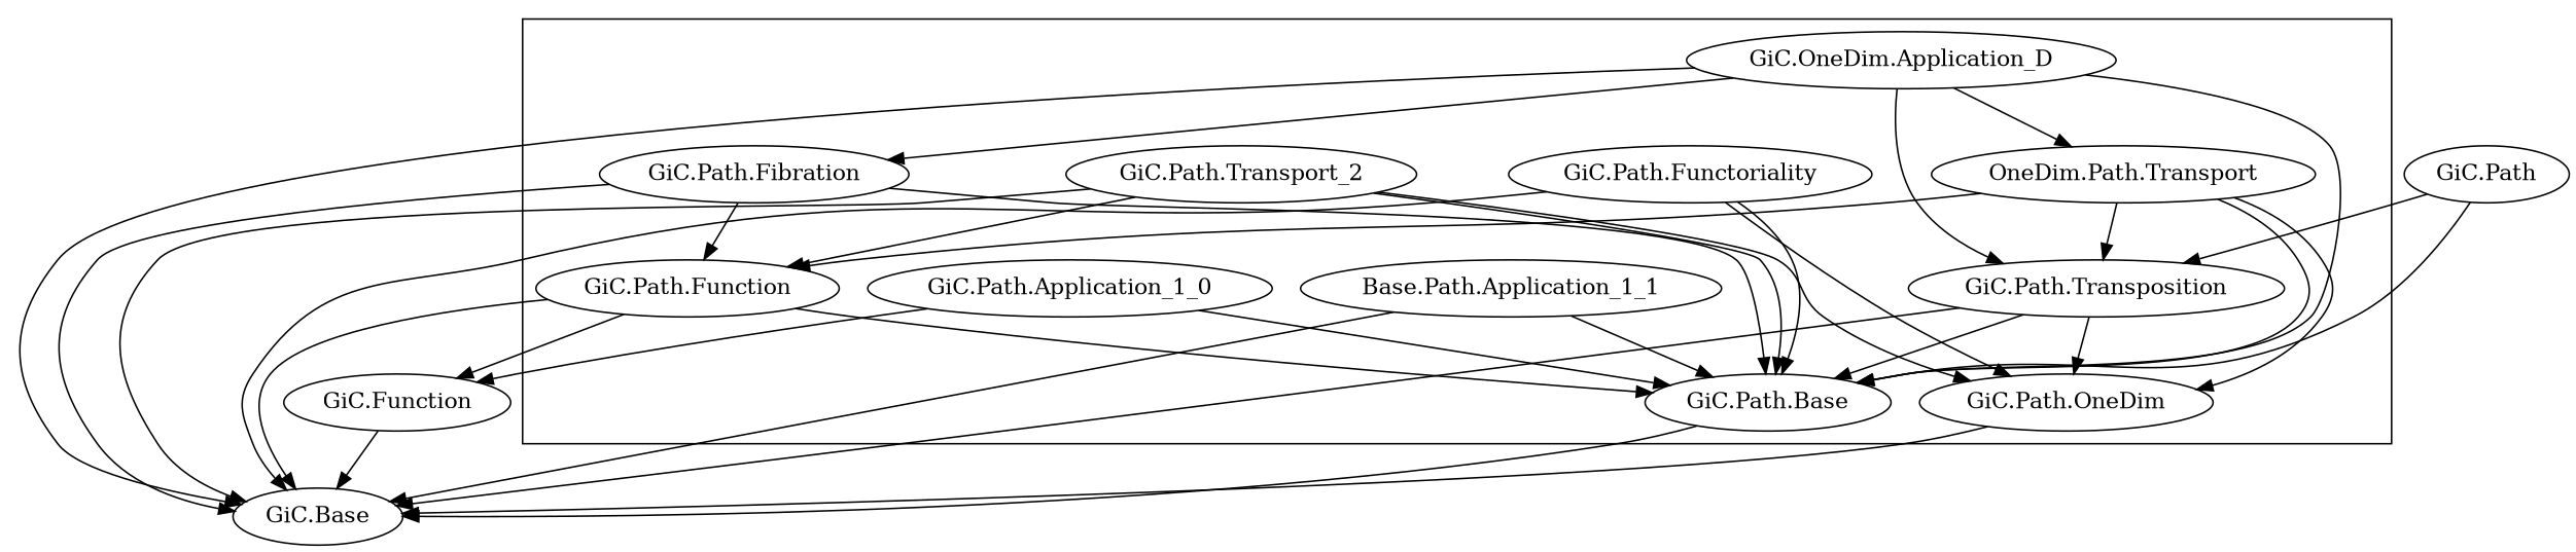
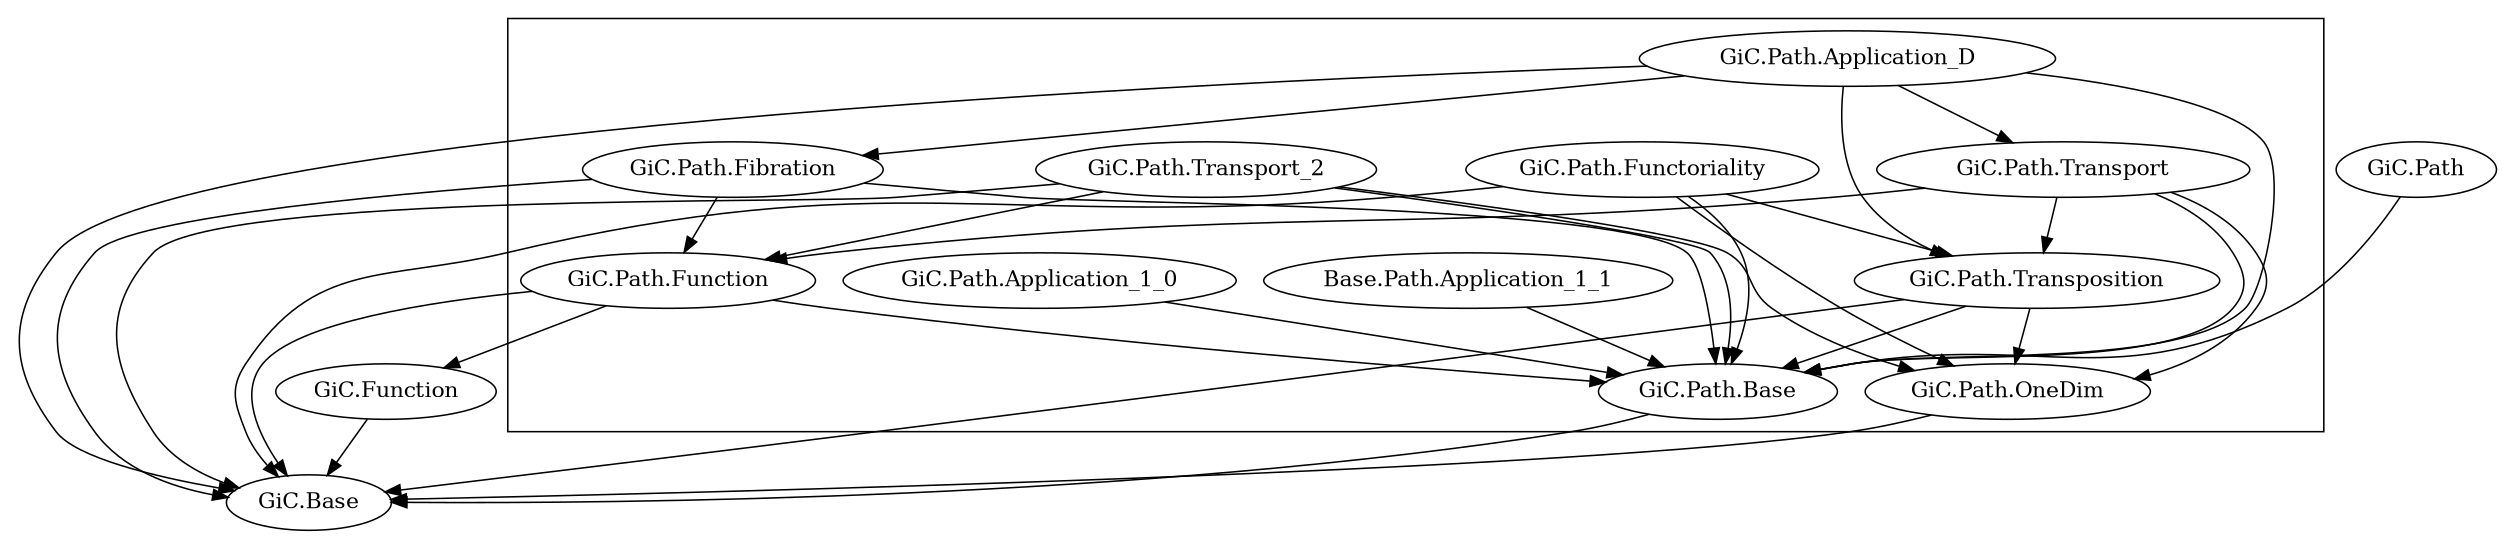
  digraph {
    compound=true
    "GiC.Path.Base"
    "GiC.Path.Function"
    "GiC.Path.OneDim"
    "GiC.Path.Transposition"
    "GiC.Path.Functoriality"
    "GiC.Path.Application_1_0"
    n7 [label="Base.Path.Application_1_1"]
-   "GiC.Path.Transport" [label="OneDim.Path.Transport"]
+   "GiC.Path.Transport"
    "GiC.Path.Fibration"
    "GiC.Path.Transport_2"
-   "GiC.Path.Application_D" [label="GiC.OneDim.Application_D"]
+   "GiC.Path.Application_D"
    "GiC.Base"
    "GiC.Function"
    "GiC.Path"
    subgraph cluster_1 {
      "GiC.Path.Base"
      "GiC.Path.Function"
      "GiC.Path.OneDim"
      "GiC.Path.Transposition"
      "GiC.Path.Functoriality"
      "GiC.Path.Application_1_0"
      n7
      "GiC.Path.Transport"
      "GiC.Path.Fibration"
      "GiC.Path.Transport_2"
      "GiC.Path.Application_D"
    }
    "GiC.Path.Base" -> "GiC.Base"
    "GiC.Path.Function" -> "GiC.Path.Base"
    "GiC.Path.Function" -> "GiC.Base"
    "GiC.Path.Function" -> "GiC.Function"
    "GiC.Path.OneDim" -> "GiC.Base"
    "GiC.Path.Transposition" -> "GiC.Path.Base"
    "GiC.Path.Transposition" -> "GiC.Path.OneDim"
    "GiC.Path.Transposition" -> "GiC.Base"
    "GiC.Path.Functoriality" -> "GiC.Path.Base"
    "GiC.Path.Functoriality" -> "GiC.Path.OneDim"
-   "GiC.Path" -> "GiC.Path.Transposition"
+   "GiC.Path.Functoriality" -> "GiC.Path.Transposition"
    "GiC.Path.Functoriality" -> "GiC.Base"
    "GiC.Path.Application_1_0" -> "GiC.Path.Base"
-   "GiC.Path.Application_1_0" -> "GiC.Function"
    n7 -> "GiC.Path.Base"
-   n7 -> "GiC.Base"
    "GiC.Path.Transport" -> "GiC.Path.Base"
    "GiC.Path.Transport" -> "GiC.Path.Function"
    "GiC.Path.Transport" -> "GiC.Path.OneDim"
    "GiC.Path.Transport" -> "GiC.Path.Transposition"
    "GiC.Path.Fibration" -> "GiC.Path.Base"
    "GiC.Path.Fibration" -> "GiC.Path.Function"
    "GiC.Path.Fibration" -> "GiC.Base"
    "GiC.Path.Transport_2" -> "GiC.Path.Base"
    "GiC.Path.Transport_2" -> "GiC.Path.Function"
    "GiC.Path.Transport_2" -> "GiC.Path.OneDim"
    "GiC.Path.Transport_2" -> "GiC.Base"
    "GiC.Path.Application_D" -> "GiC.Path.Base"
    "GiC.Path.Application_D" -> "GiC.Path.Transposition"
    "GiC.Path.Application_D" -> "GiC.Path.Transport"
    "GiC.Path.Application_D" -> "GiC.Path.Fibration"
    "GiC.Path.Application_D" -> "GiC.Base"
    "GiC.Function" -> "GiC.Base"
    "GiC.Path" -> "GiC.Path.Base"
  }
